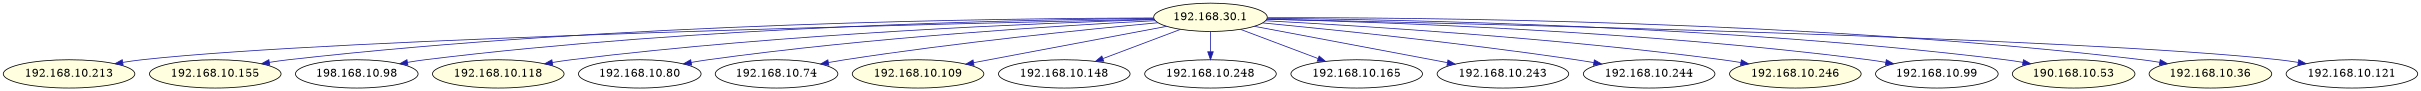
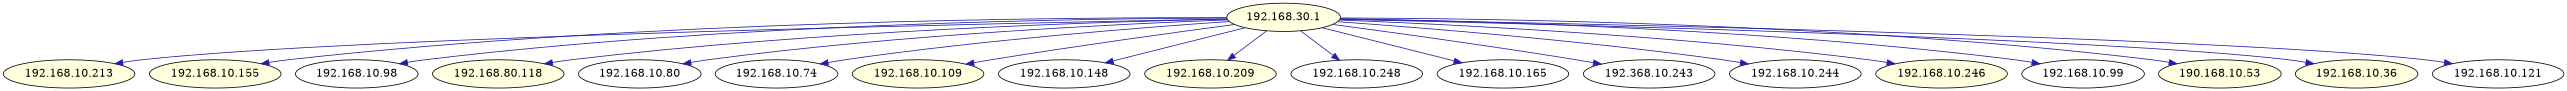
  digraph {
    node [fillcolor=white style=filled]
    edge [color="#1E1EA8"]
    n1 [fillcolor=lightyellow label="192.168.30.1"]
    "192.168.10.213" [fillcolor=lightyellow]
    "192.168.10.155" [fillcolor=lightyellow]
-   "192.168.10.98" [label="198.168.10.98"]
-   "192.168.10.118" [fillcolor=lightyellow]
+   "192.168.10.98"
+   "192.168.10.118" [fillcolor=lightyellow label="192.168.80.118"]
    "192.168.10.80"
    "192.168.10.74"
    "192.168.10.109" [fillcolor=lightyellow]
    "192.168.10.148"
+   "192.168.10.209" [fillcolor=lightyellow]
    "192.168.10.248"
    "192.168.10.165"
-   "192.168.10.243"
+   "192.168.10.243" [label="192.368.10.243"]
    "192.168.10.244"
    "192.168.10.246" [fillcolor=lightyellow]
    "192.168.10.99"
    n17 [fillcolor=lightyellow label="190.168.10.53"]
    "192.168.10.36" [fillcolor=lightyellow]
    "192.168.10.121"
    n1 -> "192.168.10.213"
    n1 -> "192.168.10.155"
    n1 -> "192.168.10.98"
    n1 -> "192.168.10.118"
    n1 -> "192.168.10.80"
    n1 -> "192.168.10.74"
    n1 -> "192.168.10.109"
    n1 -> "192.168.10.148"
+   n1 -> "192.168.10.209"
    n1 -> "192.168.10.248"
    n1 -> "192.168.10.165"
    n1 -> "192.168.10.243"
    n1 -> "192.168.10.244"
    n1 -> "192.168.10.246"
    n1 -> "192.168.10.99"
    n1 -> n17
    n1 -> "192.168.10.36"
    n1 -> "192.168.10.121"
  }
